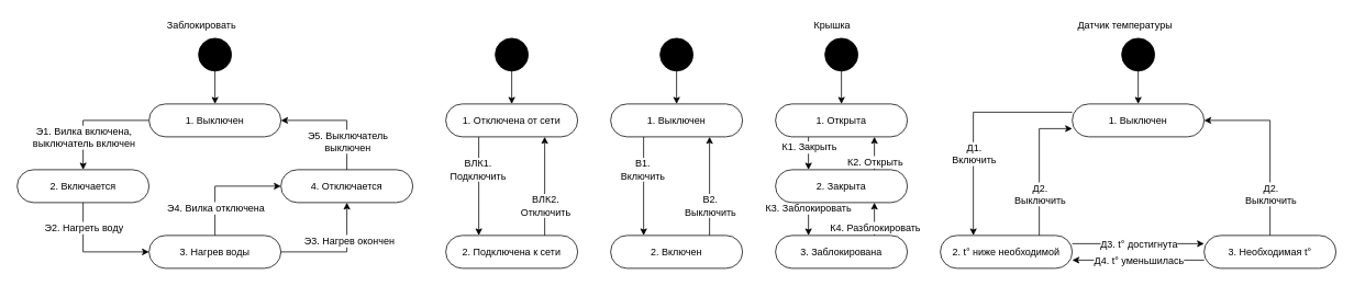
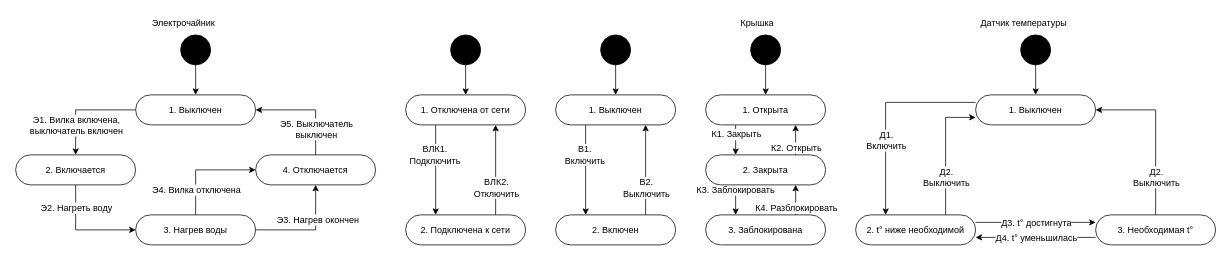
  <mxCell id="0" />
  <mxCell id="1" parent="0" />
  <mxCell id="2" style="edgeStyle=orthogonalEdgeStyle;rounded=0;orthogonalLoop=1;jettySize=auto;html=1;exitX=0.5;exitY=1;exitDx=0;exitDy=0;entryX=0;entryY=0.5;entryDx=0;entryDy=0;" edge="1" parent="1" source="4" target="15"><mxGeometry relative="1" as="geometry" /></mxCell>
  <mxCell id="3" value="Э2. Нагреть воду" style="text;html=1;resizable=0;points=[];align=center;verticalAlign=middle;labelBackgroundColor=#ffffff;" vertex="1" connectable="0" parent="2"><mxGeometry x="-0.331" relative="1" as="geometry"><mxPoint y="-17" as="offset" /></mxGeometry></mxCell>
  <mxCell id="4" value="2. Включается" style="rounded=1;whiteSpace=wrap;html=1;arcSize=50;" vertex="1" parent="1"><mxGeometry x="20" y="206" width="160" height="40" as="geometry" /></mxCell>
  <mxCell id="5" style="edgeStyle=orthogonalEdgeStyle;rounded=0;orthogonalLoop=1;jettySize=auto;html=1;exitX=0;exitY=0.5;exitDx=0;exitDy=0;" edge="1" parent="1" source="7" target="4"><mxGeometry relative="1" as="geometry" /></mxCell>
  <mxCell id="6" value="&lt;div&gt;Э1. Вилка включена,&lt;/div&gt;&lt;div&gt;выключатель включен&lt;br&gt;&lt;/div&gt;" style="text;html=1;resizable=0;points=[];align=center;verticalAlign=middle;labelBackgroundColor=#ffffff;" vertex="1" connectable="0" parent="5"><mxGeometry x="0.141" relative="1" as="geometry"><mxPoint y="20" as="offset" /></mxGeometry></mxCell>
  <mxCell id="7" value="1. Выключен" style="rounded=1;whiteSpace=wrap;html=1;arcSize=50;" vertex="1" parent="1"><mxGeometry x="180" y="126" width="160" height="40" as="geometry" /></mxCell>
  <mxCell id="8" style="edgeStyle=orthogonalEdgeStyle;rounded=0;orthogonalLoop=1;jettySize=auto;html=1;exitX=0.5;exitY=0;exitDx=0;exitDy=0;entryX=1;entryY=0.5;entryDx=0;entryDy=0;" edge="1" parent="1" source="10" target="7"><mxGeometry relative="1" as="geometry" /></mxCell>
  <mxCell id="9" value="&lt;div&gt;Э5. Выключатель&lt;/div&gt;&lt;div&gt;выключен&lt;br&gt;&lt;/div&gt;" style="text;html=1;resizable=0;points=[];align=center;verticalAlign=middle;labelBackgroundColor=#ffffff;" vertex="1" connectable="0" parent="8"><mxGeometry x="-0.503" relative="1" as="geometry"><mxPoint as="offset" /></mxGeometry></mxCell>
  <mxCell id="10" value="4. Отключается" style="rounded=1;whiteSpace=wrap;html=1;arcSize=50;" vertex="1" parent="1"><mxGeometry x="340" y="206" width="160" height="40" as="geometry" /></mxCell>
  <mxCell id="11" style="edgeStyle=orthogonalEdgeStyle;rounded=0;orthogonalLoop=1;jettySize=auto;html=1;exitX=1;exitY=0.5;exitDx=0;exitDy=0;entryX=0.5;entryY=1;entryDx=0;entryDy=0;" edge="1" parent="1" source="15" target="10"><mxGeometry relative="1" as="geometry" /></mxCell>
  <mxCell id="12" value="Э3. Нагрев окончен" style="text;html=1;resizable=0;points=[];align=center;verticalAlign=middle;labelBackgroundColor=#ffffff;" vertex="1" connectable="0" parent="11"><mxGeometry x="0.143" y="14" relative="1" as="geometry"><mxPoint x="16" y="-14" as="offset" /></mxGeometry></mxCell>
  <mxCell id="13" style="edgeStyle=orthogonalEdgeStyle;rounded=0;orthogonalLoop=1;jettySize=auto;html=1;exitX=0.5;exitY=0;exitDx=0;exitDy=0;entryX=0;entryY=0.5;entryDx=0;entryDy=0;" edge="1" parent="1" source="15" target="10"><mxGeometry relative="1" as="geometry" /></mxCell>
  <mxCell id="14" value="Э4. Вилка отключена" style="text;html=1;resizable=0;points=[];align=center;verticalAlign=middle;labelBackgroundColor=#ffffff;" vertex="1" connectable="0" parent="13"><mxGeometry x="-0.509" relative="1" as="geometry"><mxPoint as="offset" /></mxGeometry></mxCell>
  <mxCell id="15" value="3. Нагрев воды" style="rounded=1;whiteSpace=wrap;html=1;arcSize=50;" vertex="1" parent="1"><mxGeometry x="180" y="286" width="160" height="40" as="geometry" /></mxCell>
  <mxCell id="16" style="edgeStyle=orthogonalEdgeStyle;rounded=0;orthogonalLoop=1;jettySize=auto;html=1;exitX=0.5;exitY=1;exitDx=0;exitDy=0;entryX=0.5;entryY=0;entryDx=0;entryDy=0;" edge="1" parent="1" source="17" target="7"><mxGeometry relative="1" as="geometry" /></mxCell>
  <mxCell id="17" value="" style="ellipse;whiteSpace=wrap;html=1;aspect=fixed;fillColor=#000000;" vertex="1" parent="1"><mxGeometry x="240" y="46" width="40" height="40" as="geometry" /></mxCell>
- <mxCell id="18" value="Заблокировать" style="text;html=1;resizable=0;points=[];autosize=1;align=left;verticalAlign=top;spacingTop=-4;" vertex="1" parent="1"><mxGeometry x="200" y="20" width="120" height="20" as="geometry" /></mxCell>
+ <mxCell id="18" value="Электрочайник" style="text;html=1;resizable=0;points=[];autosize=1;align=left;verticalAlign=top;spacingTop=-4;" vertex="1" parent="1"><mxGeometry x="200" y="20" width="120" height="20" as="geometry" /></mxCell>
  <mxCell id="19" style="edgeStyle=orthogonalEdgeStyle;rounded=0;orthogonalLoop=1;jettySize=auto;html=1;exitX=0.75;exitY=0;exitDx=0;exitDy=0;entryX=0.75;entryY=1;entryDx=0;entryDy=0;" edge="1" parent="1" source="21" target="24"><mxGeometry relative="1" as="geometry" /></mxCell>
  <mxCell id="20" value="ВЛК2.&lt;br&gt;Отключить" style="text;html=1;resizable=0;points=[];align=center;verticalAlign=middle;labelBackgroundColor=#ffffff;" vertex="1" connectable="0" parent="19"><mxGeometry x="-0.381" relative="1" as="geometry"><mxPoint as="offset" /></mxGeometry></mxCell>
  <mxCell id="21" value="2. Подключена к сети" style="rounded=1;whiteSpace=wrap;html=1;fillColor=#FFFFFF;arcSize=50;" vertex="1" parent="1"><mxGeometry x="540" y="286" width="160" height="40" as="geometry" /></mxCell>
  <mxCell id="22" style="edgeStyle=orthogonalEdgeStyle;rounded=0;orthogonalLoop=1;jettySize=auto;html=1;exitX=0.25;exitY=1;exitDx=0;exitDy=0;entryX=0.25;entryY=0;entryDx=0;entryDy=0;" edge="1" parent="1" source="24" target="21"><mxGeometry relative="1" as="geometry" /></mxCell>
  <mxCell id="23" value="ВЛК1.&lt;br&gt;Подключить" style="text;html=1;resizable=0;points=[];align=center;verticalAlign=middle;labelBackgroundColor=#ffffff;" vertex="1" connectable="0" parent="22"><mxGeometry x="-0.352" y="-2" relative="1" as="geometry"><mxPoint as="offset" /></mxGeometry></mxCell>
  <mxCell id="24" value="1. Отключена от сети" style="rounded=1;whiteSpace=wrap;html=1;fillColor=#FFFFFF;arcSize=50;" vertex="1" parent="1"><mxGeometry x="540" y="126" width="160" height="40" as="geometry" /></mxCell>
  <mxCell id="25" style="edgeStyle=orthogonalEdgeStyle;rounded=0;orthogonalLoop=1;jettySize=auto;html=1;entryX=0.5;entryY=0;entryDx=0;entryDy=0;" edge="1" parent="1" source="26" target="24"><mxGeometry relative="1" as="geometry" /></mxCell>
  <mxCell id="26" value="" style="ellipse;whiteSpace=wrap;html=1;aspect=fixed;fillColor=#000000;" vertex="1" parent="1"><mxGeometry x="600" y="46" width="40" height="40" as="geometry" /></mxCell>
  <mxCell id="27" style="edgeStyle=orthogonalEdgeStyle;rounded=0;orthogonalLoop=1;jettySize=auto;html=1;exitX=0.75;exitY=0;exitDx=0;exitDy=0;entryX=0.75;entryY=1;entryDx=0;entryDy=0;" edge="1" parent="1" source="29" target="32"><mxGeometry relative="1" as="geometry" /></mxCell>
  <mxCell id="28" value="&lt;div&gt;В2.&lt;/div&gt;&lt;div&gt;Выключить&lt;br&gt;&lt;/div&gt;" style="text;html=1;resizable=0;points=[];align=center;verticalAlign=middle;labelBackgroundColor=#ffffff;" vertex="1" connectable="0" parent="27"><mxGeometry x="-0.381" relative="1" as="geometry"><mxPoint as="offset" /></mxGeometry></mxCell>
  <mxCell id="29" value="2. Включен" style="rounded=1;whiteSpace=wrap;html=1;fillColor=#FFFFFF;arcSize=50;" vertex="1" parent="1"><mxGeometry x="740" y="286" width="160" height="40" as="geometry" /></mxCell>
  <mxCell id="30" style="edgeStyle=orthogonalEdgeStyle;rounded=0;orthogonalLoop=1;jettySize=auto;html=1;exitX=0.25;exitY=1;exitDx=0;exitDy=0;entryX=0.25;entryY=0;entryDx=0;entryDy=0;" edge="1" parent="1" source="32" target="29"><mxGeometry relative="1" as="geometry" /></mxCell>
  <mxCell id="31" value="В1.&lt;br&gt;Включить" style="text;html=1;resizable=0;points=[];align=center;verticalAlign=middle;labelBackgroundColor=#ffffff;" vertex="1" connectable="0" parent="30"><mxGeometry x="-0.352" y="-2" relative="1" as="geometry"><mxPoint as="offset" /></mxGeometry></mxCell>
  <mxCell id="32" value="1. Выключен" style="rounded=1;whiteSpace=wrap;html=1;fillColor=#FFFFFF;arcSize=50;" vertex="1" parent="1"><mxGeometry x="740" y="126" width="160" height="40" as="geometry" /></mxCell>
  <mxCell id="33" style="edgeStyle=orthogonalEdgeStyle;rounded=0;orthogonalLoop=1;jettySize=auto;html=1;entryX=0.5;entryY=0;entryDx=0;entryDy=0;" edge="1" parent="1" source="34" target="32"><mxGeometry relative="1" as="geometry" /></mxCell>
  <mxCell id="34" value="" style="ellipse;whiteSpace=wrap;html=1;aspect=fixed;fillColor=#000000;" vertex="1" parent="1"><mxGeometry x="800" y="46" width="40" height="40" as="geometry" /></mxCell>
  <mxCell id="35" style="edgeStyle=orthogonalEdgeStyle;rounded=0;orthogonalLoop=1;jettySize=auto;html=1;exitX=0.75;exitY=0;exitDx=0;exitDy=0;entryX=0.75;entryY=1;entryDx=0;entryDy=0;" edge="1" parent="1" source="37" target="48"><mxGeometry relative="1" as="geometry" /></mxCell>
  <mxCell id="36" value="К4. Разблокировать" style="text;html=1;resizable=0;points=[];align=center;verticalAlign=middle;labelBackgroundColor=#ffffff;" vertex="1" connectable="0" parent="35"><mxGeometry x="-0.754" y="-1" relative="1" as="geometry"><mxPoint x="-1" y="-5" as="offset" /></mxGeometry></mxCell>
  <mxCell id="37" value="3. Заблокирована" style="rounded=1;whiteSpace=wrap;html=1;fillColor=#FFFFFF;arcSize=50;" vertex="1" parent="1"><mxGeometry x="940" y="286" width="160" height="40" as="geometry" /></mxCell>
  <mxCell id="38" style="edgeStyle=orthogonalEdgeStyle;rounded=0;orthogonalLoop=1;jettySize=auto;html=1;exitX=0.25;exitY=1;exitDx=0;exitDy=0;entryX=0.25;entryY=0;entryDx=0;entryDy=0;" edge="1" parent="1" source="40" target="48"><mxGeometry relative="1" as="geometry"><Array as="points"><mxPoint x="980" y="176" /><mxPoint x="980" y="176" /></Array></mxGeometry></mxCell>
  <mxCell id="39" value="К1. Закрыть" style="text;html=1;resizable=0;points=[];align=center;verticalAlign=middle;labelBackgroundColor=#ffffff;" vertex="1" connectable="0" parent="38"><mxGeometry x="-0.367" y="1" relative="1" as="geometry"><mxPoint x="-1" y="-1" as="offset" /></mxGeometry></mxCell>
  <mxCell id="40" value="1. Открыта" style="rounded=1;whiteSpace=wrap;html=1;fillColor=#FFFFFF;arcSize=50;" vertex="1" parent="1"><mxGeometry x="940" y="126" width="160" height="40" as="geometry" /></mxCell>
  <mxCell id="41" style="edgeStyle=orthogonalEdgeStyle;rounded=0;orthogonalLoop=1;jettySize=auto;html=1;entryX=0.5;entryY=0;entryDx=0;entryDy=0;" edge="1" parent="1" source="42" target="40"><mxGeometry relative="1" as="geometry" /></mxCell>
  <mxCell id="42" value="" style="ellipse;whiteSpace=wrap;html=1;aspect=fixed;fillColor=#000000;" vertex="1" parent="1"><mxGeometry x="1000" y="46" width="40" height="40" as="geometry" /></mxCell>
  <mxCell id="43" value="&lt;div&gt;Крышка&lt;/div&gt;" style="text;html=1;resizable=0;points=[];autosize=1;align=left;verticalAlign=top;spacingTop=-4;" vertex="1" parent="1"><mxGeometry x="985" y="20" width="70" height="20" as="geometry" /></mxCell>
  <mxCell id="44" style="edgeStyle=orthogonalEdgeStyle;rounded=0;orthogonalLoop=1;jettySize=auto;html=1;exitX=0.75;exitY=0;exitDx=0;exitDy=0;entryX=0.75;entryY=1;entryDx=0;entryDy=0;" edge="1" parent="1" source="48" target="40"><mxGeometry relative="1" as="geometry" /></mxCell>
  <mxCell id="45" value="К2. Открыть" style="text;html=1;resizable=0;points=[];align=center;verticalAlign=middle;labelBackgroundColor=#ffffff;" vertex="1" connectable="0" parent="44"><mxGeometry x="-0.658" relative="1" as="geometry"><mxPoint y="-3" as="offset" /></mxGeometry></mxCell>
  <mxCell id="46" style="edgeStyle=orthogonalEdgeStyle;rounded=0;orthogonalLoop=1;jettySize=auto;html=1;exitX=0.25;exitY=1;exitDx=0;exitDy=0;entryX=0.25;entryY=0;entryDx=0;entryDy=0;" edge="1" parent="1" source="48" target="37"><mxGeometry relative="1" as="geometry" /></mxCell>
  <mxCell id="47" value="К3. Заблокировать" style="text;html=1;resizable=0;points=[];align=center;verticalAlign=middle;labelBackgroundColor=#ffffff;" vertex="1" connectable="0" parent="46"><mxGeometry x="-0.692" y="-1" relative="1" as="geometry"><mxPoint as="offset" /></mxGeometry></mxCell>
  <mxCell id="48" value="2. Закрыта" style="rounded=1;whiteSpace=wrap;html=1;fillColor=#FFFFFF;arcSize=50;" vertex="1" parent="1"><mxGeometry x="940" y="206" width="160" height="40" as="geometry" /></mxCell>
  <mxCell id="49" style="edgeStyle=orthogonalEdgeStyle;rounded=0;orthogonalLoop=1;jettySize=auto;html=1;exitX=0.75;exitY=0;exitDx=0;exitDy=0;entryX=0;entryY=0.75;entryDx=0;entryDy=0;" edge="1" parent="1" source="53" target="61"><mxGeometry relative="1" as="geometry" /></mxCell>
  <mxCell id="50" value="Д2.&lt;br&gt;Выключить" style="text;html=1;resizable=0;points=[];align=center;verticalAlign=middle;labelBackgroundColor=#ffffff;" vertex="1" connectable="0" parent="49"><mxGeometry x="-0.546" y="-1" relative="1" as="geometry"><mxPoint x="-1" y="-11.5" as="offset" /></mxGeometry></mxCell>
  <mxCell id="51" style="edgeStyle=orthogonalEdgeStyle;rounded=0;orthogonalLoop=1;jettySize=auto;html=1;exitX=1;exitY=0.25;exitDx=0;exitDy=0;entryX=0;entryY=0.25;entryDx=0;entryDy=0;" edge="1" parent="1" source="53" target="58"><mxGeometry relative="1" as="geometry" /></mxCell>
  <mxCell id="52" value="Д3. t&lt;span&gt;&lt;span&gt;° достигнута&lt;br&gt;&lt;/span&gt;&lt;/span&gt;" style="text;html=1;resizable=0;points=[];align=center;verticalAlign=middle;labelBackgroundColor=#ffffff;" vertex="1" connectable="0" parent="51"><mxGeometry x="-0.059" y="1" relative="1" as="geometry"><mxPoint x="5" y="1" as="offset" /></mxGeometry></mxCell>
  <mxCell id="53" value="2. t&lt;span&gt;&lt;span&gt;° ниже необходимой&lt;br&gt;&lt;/span&gt;&lt;/span&gt;" style="rounded=1;whiteSpace=wrap;html=1;fillColor=#FFFFFF;arcSize=50;" vertex="1" parent="1"><mxGeometry x="1140" y="286" width="160" height="40" as="geometry" /></mxCell>
  <mxCell id="54" style="edgeStyle=orthogonalEdgeStyle;rounded=0;orthogonalLoop=1;jettySize=auto;html=1;exitX=0;exitY=0.75;exitDx=0;exitDy=0;entryX=1;entryY=0.75;entryDx=0;entryDy=0;" edge="1" parent="1" source="58" target="53"><mxGeometry relative="1" as="geometry" /></mxCell>
  <mxCell id="55" value="Д4. t&lt;span&gt;&lt;span&gt;° уменьшилась&lt;br&gt;&lt;/span&gt;&lt;/span&gt;" style="text;html=1;resizable=0;points=[];align=center;verticalAlign=middle;labelBackgroundColor=#ffffff;" vertex="1" connectable="0" parent="54"><mxGeometry x="0.077" y="1" relative="1" as="geometry"><mxPoint x="6.5" y="-1" as="offset" /></mxGeometry></mxCell>
  <mxCell id="56" style="edgeStyle=orthogonalEdgeStyle;rounded=0;orthogonalLoop=1;jettySize=auto;html=1;exitX=0.5;exitY=0;exitDx=0;exitDy=0;entryX=1;entryY=0.5;entryDx=0;entryDy=0;" edge="1" parent="1" source="58" target="61"><mxGeometry relative="1" as="geometry" /></mxCell>
  <mxCell id="57" value="Д2.&lt;br&gt;Выключить" style="text;html=1;resizable=0;points=[];align=center;verticalAlign=middle;labelBackgroundColor=#ffffff;" vertex="1" connectable="0" parent="56"><mxGeometry x="-0.667" relative="1" as="geometry"><mxPoint y="-13.5" as="offset" /></mxGeometry></mxCell>
  <mxCell id="58" value="3. Необходимая t&lt;span&gt;&lt;span&gt;°&lt;/span&gt;&lt;/span&gt;" style="rounded=1;whiteSpace=wrap;html=1;fillColor=#FFFFFF;arcSize=50;" vertex="1" parent="1"><mxGeometry x="1460" y="286" width="160" height="40" as="geometry" /></mxCell>
  <mxCell id="59" style="edgeStyle=orthogonalEdgeStyle;rounded=0;orthogonalLoop=1;jettySize=auto;html=1;exitX=0;exitY=0.25;exitDx=0;exitDy=0;entryX=0.25;entryY=0;entryDx=0;entryDy=0;" edge="1" parent="1" source="61" target="53"><mxGeometry relative="1" as="geometry" /></mxCell>
  <mxCell id="60" value="&lt;div&gt;Д1.&lt;/div&gt;&lt;div&gt;Включить&lt;br&gt;&lt;/div&gt;" style="text;html=1;resizable=0;points=[];align=center;verticalAlign=middle;labelBackgroundColor=#ffffff;" vertex="1" connectable="0" parent="59"><mxGeometry x="-0.111" y="12" relative="1" as="geometry"><mxPoint x="-12" y="50" as="offset" /></mxGeometry></mxCell>
  <mxCell id="61" value="1. Выключен" style="rounded=1;whiteSpace=wrap;html=1;fillColor=#FFFFFF;arcSize=50;" vertex="1" parent="1"><mxGeometry x="1300" y="126" width="160" height="40" as="geometry" /></mxCell>
  <mxCell id="62" style="edgeStyle=orthogonalEdgeStyle;rounded=0;orthogonalLoop=1;jettySize=auto;html=1;entryX=0.5;entryY=0;entryDx=0;entryDy=0;" edge="1" parent="1" source="63" target="61"><mxGeometry relative="1" as="geometry" /></mxCell>
  <mxCell id="63" value="" style="ellipse;whiteSpace=wrap;html=1;aspect=fixed;fillColor=#000000;" vertex="1" parent="1"><mxGeometry x="1360" y="46" width="40" height="40" as="geometry" /></mxCell>
  <mxCell id="64" value="Датчик температуры" style="text;html=1;resizable=0;points=[];autosize=1;align=left;verticalAlign=top;spacingTop=-4;" vertex="1" parent="1"><mxGeometry x="1305" y="20" width="150" height="20" as="geometry" /></mxCell>
